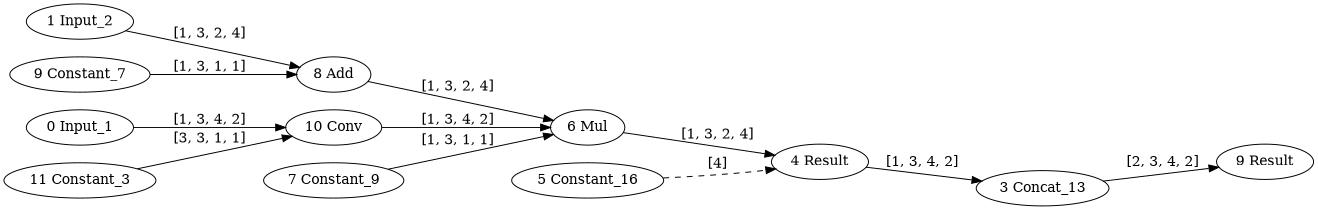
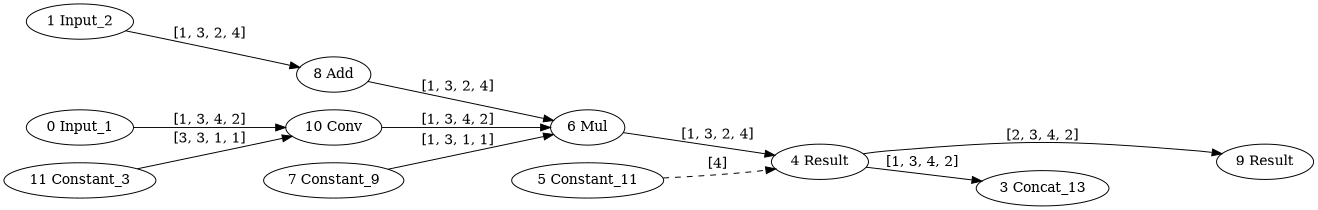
  strict digraph {
    rankdir=LR
    node [type="Dtype.FLOAT"]
    edge [style=solid]
    "0 Input_1" [type=nncf_model_input]
    "10 Conv"
    "6 Mul"
    "1 Input_2" [type=nncf_model_input]
    "8 Add"
    n6 [label="9 Result" type=nncf_model_output]
    "3 Concat_13"
    n8 [label="4 Result"]
-   "5 Constant_11" [type="Dtype.INTEGER" label="5 Constant_16"]
+   "5 Constant_11" [type="Dtype.INTEGER"]
    "7 Constant_9"
-   "9 Constant_7"
    "11 Constant_3"
    "0 Input_1" -> "10 Conv" [label="[1, 3, 4, 2]"]
    "10 Conv" -> "6 Mul" [label="[1, 3, 4, 2]"]
    "6 Mul" -> n8 [label="[1, 3, 2, 4]"]
    "1 Input_2" -> "8 Add" [label="[1, 3, 2, 4]"]
    "8 Add" -> "6 Mul" [label="[1, 3, 2, 4]"]
-   "3 Concat_13" -> n6 [label="[2, 3, 4, 2]"]
+   n8 -> n6 [label="[2, 3, 4, 2]"]
    n8 -> "3 Concat_13" [label="[1, 3, 4, 2]"]
    "5 Constant_11" -> n8 [label="[4]" style=dashed]
    "7 Constant_9" -> "6 Mul" [label="[1, 3, 1, 1]"]
-   "9 Constant_7" -> "8 Add" [label="[1, 3, 1, 1]"]
    "11 Constant_3" -> "10 Conv" [label="[3, 3, 1, 1]"]
  }
